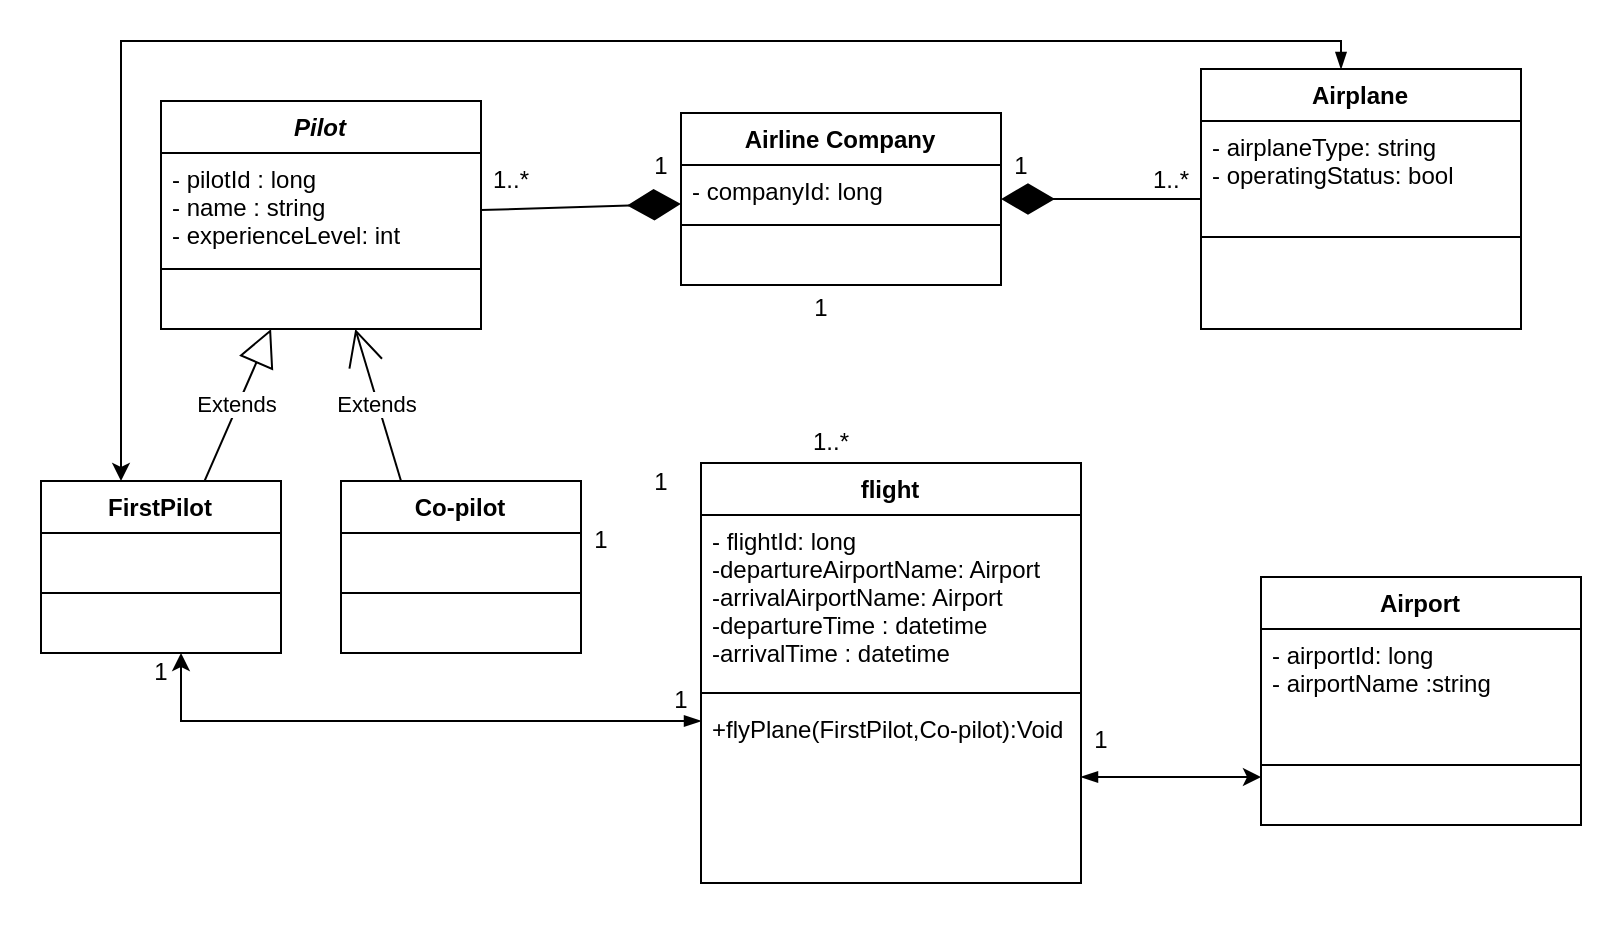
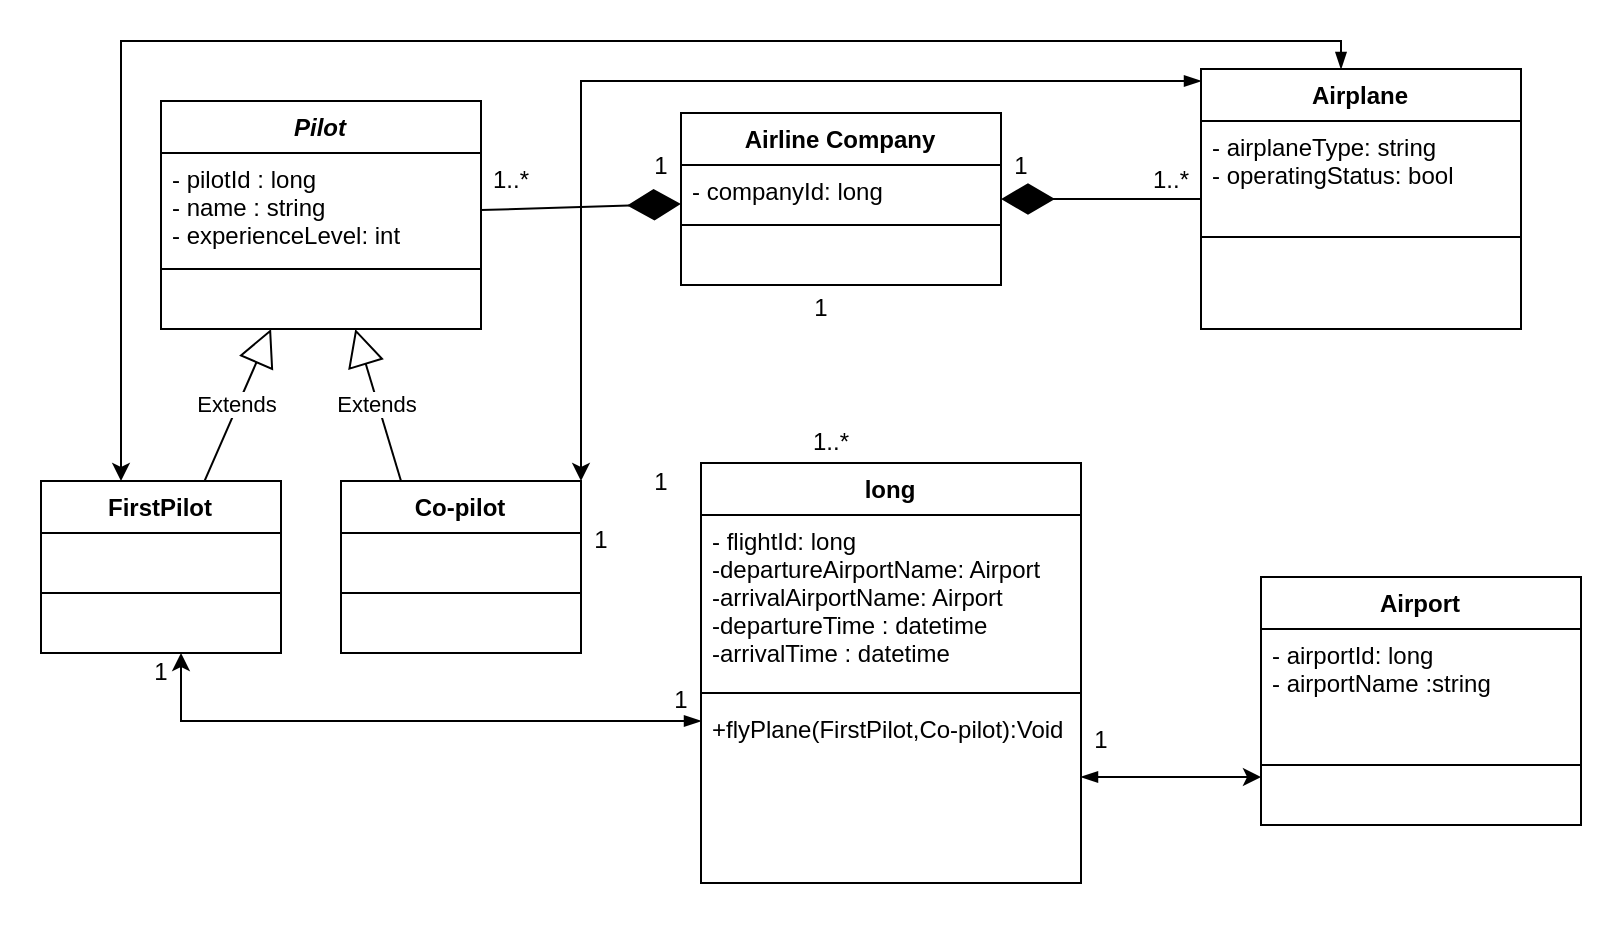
  <mxCell id="0" />
  <mxCell id="1" parent="0" />
- <mxCell id="2" value="flight" style="swimlane;fontStyle=1;align=center;verticalAlign=top;childLayout=stackLayout;horizontal=1;startSize=26;horizontalStack=0;resizeParent=1;resizeParentMax=0;resizeLast=0;collapsible=1;marginBottom=0;" vertex="1" parent="1"><mxGeometry x="350" y="231" width="190" height="210" as="geometry" /></mxCell>
+ <mxCell id="2" value="long" style="swimlane;fontStyle=1;align=center;verticalAlign=top;childLayout=stackLayout;horizontal=1;startSize=26;horizontalStack=0;resizeParent=1;resizeParentMax=0;resizeLast=0;collapsible=1;marginBottom=0;" vertex="1" parent="1"><mxGeometry x="350" y="231" width="190" height="210" as="geometry" /></mxCell>
  <mxCell id="3" value="- flightId: long&#10;-departureAirportName: Airport&#10;-arrivalAirportName: Airport&#10;-departureTime : datetime&#10;-arrivalTime : datetime&#10;" style="text;strokeColor=none;fillColor=none;align=left;verticalAlign=top;spacingLeft=4;spacingRight=4;overflow=hidden;rotatable=0;points=[[0,0.5],[1,0.5]];portConstraint=eastwest;" vertex="1" parent="2"><mxGeometry y="26" width="190" height="84" as="geometry" /></mxCell>
  <mxCell id="4" value="" style="line;strokeWidth=1;fillColor=none;align=left;verticalAlign=middle;spacingTop=-1;spacingLeft=3;spacingRight=3;rotatable=0;labelPosition=right;points=[];portConstraint=eastwest;" vertex="1" parent="2"><mxGeometry y="110" width="190" height="10" as="geometry" /></mxCell>
  <mxCell id="5" value="+flyPlane(FirstPilot,Co-pilot):Void" style="text;strokeColor=none;fillColor=none;align=left;verticalAlign=top;spacingLeft=4;spacingRight=4;overflow=hidden;rotatable=0;points=[[0,0.5],[1,0.5]];portConstraint=eastwest;" vertex="1" parent="2"><mxGeometry y="120" width="190" height="90" as="geometry" /></mxCell>
  <mxCell id="6" value="Airline Company" style="swimlane;fontStyle=1;align=center;verticalAlign=top;childLayout=stackLayout;horizontal=1;startSize=26;horizontalStack=0;resizeParent=1;resizeParentMax=0;resizeLast=0;collapsible=1;marginBottom=0;" vertex="1" parent="1"><mxGeometry x="340" y="56" width="160" height="86" as="geometry" /></mxCell>
  <mxCell id="7" value="- companyId: long" style="text;strokeColor=none;fillColor=none;align=left;verticalAlign=top;spacingLeft=4;spacingRight=4;overflow=hidden;rotatable=0;points=[[0,0.5],[1,0.5]];portConstraint=eastwest;" vertex="1" parent="6"><mxGeometry y="26" width="160" height="26" as="geometry" /></mxCell>
  <mxCell id="8" value="" style="line;strokeWidth=1;fillColor=none;align=left;verticalAlign=middle;spacingTop=-1;spacingLeft=3;spacingRight=3;rotatable=0;labelPosition=right;points=[];portConstraint=eastwest;" vertex="1" parent="6"><mxGeometry y="52" width="160" height="8" as="geometry" /></mxCell>
  <mxCell id="9" value=" " style="text;strokeColor=none;fillColor=none;align=left;verticalAlign=top;spacingLeft=4;spacingRight=4;overflow=hidden;rotatable=0;points=[[0,0.5],[1,0.5]];portConstraint=eastwest;" vertex="1" parent="6"><mxGeometry y="60" width="160" height="26" as="geometry" /></mxCell>
  <mxCell id="10" value="" style="endArrow=diamondThin;endFill=1;endSize=24;html=1;rounded=0;startArrow=none;" edge="1" parent="1" source="12" target="6"><mxGeometry width="160" relative="1" as="geometry"><mxPoint x="220" y="123" as="sourcePoint" /><mxPoint x="290" y="130" as="targetPoint" /></mxGeometry></mxCell>
  <mxCell id="11" value="" style="endArrow=diamondThin;endFill=1;endSize=24;html=1;rounded=0;" edge="1" parent="1" source="16" target="6"><mxGeometry width="160" relative="1" as="geometry"><mxPoint x="550" y="122.5" as="sourcePoint" /><mxPoint x="670" y="122.5" as="targetPoint" /><Array as="points" /></mxGeometry></mxCell>
  <mxCell id="12" value="Pilot" style="swimlane;fontStyle=3;align=center;verticalAlign=top;childLayout=stackLayout;horizontal=1;startSize=26;horizontalStack=0;resizeParent=1;resizeParentMax=0;resizeLast=0;collapsible=1;marginBottom=0;" vertex="1" parent="1"><mxGeometry x="80" y="50" width="160" height="114" as="geometry" /></mxCell>
  <mxCell id="13" value="- pilotId : long&#10;- name : string&#10;- experienceLevel: int" style="text;strokeColor=none;fillColor=none;align=left;verticalAlign=top;spacingLeft=4;spacingRight=4;overflow=hidden;rotatable=0;points=[[0,0.5],[1,0.5]];portConstraint=eastwest;" vertex="1" parent="12"><mxGeometry y="26" width="160" height="54" as="geometry" /></mxCell>
  <mxCell id="14" value="" style="line;strokeWidth=1;fillColor=none;align=left;verticalAlign=middle;spacingTop=-1;spacingLeft=3;spacingRight=3;rotatable=0;labelPosition=right;points=[];portConstraint=eastwest;" vertex="1" parent="12"><mxGeometry y="80" width="160" height="8" as="geometry" /></mxCell>
  <mxCell id="15" value=" " style="text;strokeColor=none;fillColor=none;align=left;verticalAlign=top;spacingLeft=4;spacingRight=4;overflow=hidden;rotatable=0;points=[[0,0.5],[1,0.5]];portConstraint=eastwest;" vertex="1" parent="12"><mxGeometry y="88" width="160" height="26" as="geometry" /></mxCell>
  <mxCell id="16" value="Airplane" style="swimlane;fontStyle=1;align=center;verticalAlign=top;childLayout=stackLayout;horizontal=1;startSize=26;horizontalStack=0;resizeParent=1;resizeParentMax=0;resizeLast=0;collapsible=1;marginBottom=0;" vertex="1" parent="1"><mxGeometry x="600" y="34" width="160" height="130" as="geometry" /></mxCell>
  <mxCell id="17" value="- airplaneType: string&#10;- operatingStatus: bool" style="text;strokeColor=none;fillColor=none;align=left;verticalAlign=top;spacingLeft=4;spacingRight=4;overflow=hidden;rotatable=0;points=[[0,0.5],[1,0.5]];portConstraint=eastwest;" vertex="1" parent="16"><mxGeometry y="26" width="160" height="54" as="geometry" /></mxCell>
  <mxCell id="18" value="" style="line;strokeWidth=1;fillColor=none;align=left;verticalAlign=middle;spacingTop=-1;spacingLeft=3;spacingRight=3;rotatable=0;labelPosition=right;points=[];portConstraint=eastwest;" vertex="1" parent="16"><mxGeometry y="80" width="160" height="8" as="geometry" /></mxCell>
  <mxCell id="19" value=" " style="text;strokeColor=none;fillColor=none;align=left;verticalAlign=top;spacingLeft=4;spacingRight=4;overflow=hidden;rotatable=0;points=[[0,0.5],[1,0.5]];portConstraint=eastwest;" vertex="1" parent="16"><mxGeometry y="88" width="160" height="42" as="geometry" /></mxCell>
  <mxCell id="20" style="edgeStyle=orthogonalEdgeStyle;rounded=0;orthogonalLoop=1;jettySize=auto;html=1;startArrow=classic;startFill=1;endArrow=blockThin;endFill=1;" edge="1" parent="1" source="21" target="16"><mxGeometry relative="1" as="geometry"><Array as="points"><mxPoint x="60" y="20" /><mxPoint x="670" y="20" /></Array></mxGeometry></mxCell>
  <mxCell id="21" value="FirstPilot" style="swimlane;fontStyle=1;align=center;verticalAlign=top;childLayout=stackLayout;horizontal=1;startSize=26;horizontalStack=0;resizeParent=1;resizeParentMax=0;resizeLast=0;collapsible=1;marginBottom=0;" vertex="1" parent="1"><mxGeometry x="20" y="240" width="120" height="86" as="geometry" /></mxCell>
  <mxCell id="22" value=" " style="text;strokeColor=none;fillColor=none;align=left;verticalAlign=top;spacingLeft=4;spacingRight=4;overflow=hidden;rotatable=0;points=[[0,0.5],[1,0.5]];portConstraint=eastwest;" vertex="1" parent="21"><mxGeometry y="26" width="120" height="26" as="geometry" /></mxCell>
  <mxCell id="23" value="" style="line;strokeWidth=1;fillColor=none;align=left;verticalAlign=middle;spacingTop=-1;spacingLeft=3;spacingRight=3;rotatable=0;labelPosition=right;points=[];portConstraint=eastwest;" vertex="1" parent="21"><mxGeometry y="52" width="120" height="8" as="geometry" /></mxCell>
  <mxCell id="24" value=" " style="text;strokeColor=none;fillColor=none;align=left;verticalAlign=top;spacingLeft=4;spacingRight=4;overflow=hidden;rotatable=0;points=[[0,0.5],[1,0.5]];portConstraint=eastwest;" vertex="1" parent="21"><mxGeometry y="60" width="120" height="26" as="geometry" /></mxCell>
+ <mxCell id="25" style="edgeStyle=orthogonalEdgeStyle;rounded=0;orthogonalLoop=1;jettySize=auto;html=1;startArrow=classic;startFill=1;endArrow=blockThin;endFill=1;" edge="1" parent="1" source="26" target="16"><mxGeometry relative="1" as="geometry"><Array as="points"><mxPoint x="290" y="40" /><mxPoint x="650" y="40" /></Array></mxGeometry></mxCell>
  <mxCell id="26" value="Co-pilot" style="swimlane;fontStyle=1;align=center;verticalAlign=top;childLayout=stackLayout;horizontal=1;startSize=26;horizontalStack=0;resizeParent=1;resizeParentMax=0;resizeLast=0;collapsible=1;marginBottom=0;" vertex="1" parent="1"><mxGeometry x="170" y="240" width="120" height="86" as="geometry" /></mxCell>
  <mxCell id="27" value=" " style="text;strokeColor=none;fillColor=none;align=left;verticalAlign=top;spacingLeft=4;spacingRight=4;overflow=hidden;rotatable=0;points=[[0,0.5],[1,0.5]];portConstraint=eastwest;" vertex="1" parent="26"><mxGeometry y="26" width="120" height="26" as="geometry" /></mxCell>
  <mxCell id="28" value="" style="line;strokeWidth=1;fillColor=none;align=left;verticalAlign=middle;spacingTop=-1;spacingLeft=3;spacingRight=3;rotatable=0;labelPosition=right;points=[];portConstraint=eastwest;" vertex="1" parent="26"><mxGeometry y="52" width="120" height="8" as="geometry" /></mxCell>
  <mxCell id="29" value=" " style="text;strokeColor=none;fillColor=none;align=left;verticalAlign=top;spacingLeft=4;spacingRight=4;overflow=hidden;rotatable=0;points=[[0,0.5],[1,0.5]];portConstraint=eastwest;" vertex="1" parent="26"><mxGeometry y="60" width="120" height="26" as="geometry" /></mxCell>
  <mxCell id="30" value="Extends" style="endArrow=block;endSize=16;endFill=0;html=1;rounded=0;exitX=0.682;exitY=-0.002;exitDx=0;exitDy=0;exitPerimeter=0;" edge="1" parent="1" source="21" target="12"><mxGeometry width="160" relative="1" as="geometry"><mxPoint x="190" y="200" as="sourcePoint" /><mxPoint x="100" y="160" as="targetPoint" /></mxGeometry></mxCell>
- <mxCell id="31" value="Extends" style="endArrow=open;endSize=16;endFill=0;html=1;rounded=0;exitX=0.25;exitY=0;exitDx=0;exitDy=0;" edge="1" parent="1" source="26" target="12"><mxGeometry width="160" relative="1" as="geometry"><mxPoint x="190" y="200" as="sourcePoint" /><mxPoint x="200" y="170" as="targetPoint" /></mxGeometry></mxCell>
+ <mxCell id="31" value="Extends" style="endArrow=block;endSize=16;endFill=0;html=1;rounded=0;exitX=0.25;exitY=0;exitDx=0;exitDy=0;" edge="1" parent="1" source="26" target="12"><mxGeometry width="160" relative="1" as="geometry"><mxPoint x="190" y="200" as="sourcePoint" /><mxPoint x="200" y="170" as="targetPoint" /></mxGeometry></mxCell>
  <mxCell id="32" value="1" style="text;html=1;align=center;verticalAlign=middle;resizable=0;points=[];autosize=1;strokeColor=none;fillColor=none;" vertex="1" parent="1"><mxGeometry x="320" y="73" width="20" height="20" as="geometry" /></mxCell>
  <mxCell id="33" value="1" style="text;html=1;align=center;verticalAlign=middle;resizable=0;points=[];autosize=1;strokeColor=none;fillColor=none;" vertex="1" parent="1"><mxGeometry x="500" y="73" width="20" height="20" as="geometry" /></mxCell>
  <mxCell id="34" value="1" style="text;html=1;align=center;verticalAlign=middle;resizable=0;points=[];autosize=1;strokeColor=none;fillColor=none;" vertex="1" parent="1"><mxGeometry x="400" y="144" width="20" height="20" as="geometry" /></mxCell>
  <mxCell id="35" value="1..*" style="text;html=1;align=center;verticalAlign=middle;resizable=0;points=[];autosize=1;strokeColor=none;fillColor=none;" vertex="1" parent="1"><mxGeometry x="240" y="80" width="30" height="20" as="geometry" /></mxCell>
  <mxCell id="36" value="1..*" style="text;html=1;align=center;verticalAlign=middle;resizable=0;points=[];autosize=1;strokeColor=none;fillColor=none;" vertex="1" parent="1"><mxGeometry x="400" y="211" width="30" height="20" as="geometry" /></mxCell>
  <mxCell id="37" value="1..*" style="text;html=1;align=center;verticalAlign=middle;resizable=0;points=[];autosize=1;strokeColor=none;fillColor=none;" vertex="1" parent="1"><mxGeometry x="570" y="80" width="30" height="20" as="geometry" /></mxCell>
  <mxCell id="38" value="" style="edgeStyle=orthogonalEdgeStyle;rounded=0;orthogonalLoop=1;jettySize=auto;html=1;startArrow=classic;startFill=1;endArrow=blockThin;endFill=1;" edge="1" parent="1" source="39" target="5"><mxGeometry relative="1" as="geometry"><Array as="points"><mxPoint x="590" y="388" /><mxPoint x="590" y="388" /></Array></mxGeometry></mxCell>
  <mxCell id="39" value="Airport" style="swimlane;fontStyle=1;align=center;verticalAlign=top;childLayout=stackLayout;horizontal=1;startSize=26;horizontalStack=0;resizeParent=1;resizeParentMax=0;resizeLast=0;collapsible=1;marginBottom=0;" vertex="1" parent="1"><mxGeometry x="630" y="288" width="160" height="124" as="geometry" /></mxCell>
  <mxCell id="40" value="- airportId: long&#10;- airportName :string" style="text;strokeColor=none;fillColor=none;align=left;verticalAlign=top;spacingLeft=4;spacingRight=4;overflow=hidden;rotatable=0;points=[[0,0.5],[1,0.5]];portConstraint=eastwest;" vertex="1" parent="39"><mxGeometry y="26" width="160" height="64" as="geometry" /></mxCell>
  <mxCell id="41" value="" style="line;strokeWidth=1;fillColor=none;align=left;verticalAlign=middle;spacingTop=-1;spacingLeft=3;spacingRight=3;rotatable=0;labelPosition=right;points=[];portConstraint=eastwest;" vertex="1" parent="39"><mxGeometry y="90" width="160" height="8" as="geometry" /></mxCell>
  <mxCell id="42" value=" " style="text;strokeColor=none;fillColor=none;align=left;verticalAlign=top;spacingLeft=4;spacingRight=4;overflow=hidden;rotatable=0;points=[[0,0.5],[1,0.5]];portConstraint=eastwest;" vertex="1" parent="39"><mxGeometry y="98" width="160" height="26" as="geometry" /></mxCell>
  <mxCell id="43" value="" style="edgeStyle=orthogonalEdgeStyle;rounded=0;orthogonalLoop=1;jettySize=auto;html=1;endArrow=blockThin;endFill=1;startArrow=classic;startFill=1;" edge="1" parent="1" source="21" target="2"><mxGeometry relative="1" as="geometry"><mxPoint x="250" y="360" as="sourcePoint" /><mxPoint x="300" y="390" as="targetPoint" /><Array as="points"><mxPoint x="90" y="360" /><mxPoint x="420" y="360" /></Array></mxGeometry></mxCell>
  <mxCell id="44" value="1" style="text;html=1;align=center;verticalAlign=middle;resizable=0;points=[];autosize=1;strokeColor=none;fillColor=none;" vertex="1" parent="1"><mxGeometry x="320" y="231" width="20" height="20" as="geometry" /></mxCell>
  <mxCell id="45" value="1" style="text;html=1;align=center;verticalAlign=middle;resizable=0;points=[];autosize=1;strokeColor=none;fillColor=none;" vertex="1" parent="1"><mxGeometry x="290" y="260" width="20" height="20" as="geometry" /></mxCell>
  <mxCell id="46" value="1" style="text;html=1;align=center;verticalAlign=middle;resizable=0;points=[];autosize=1;strokeColor=none;fillColor=none;" vertex="1" parent="1"><mxGeometry x="330" y="340" width="20" height="20" as="geometry" /></mxCell>
  <mxCell id="47" value="1" style="text;html=1;align=center;verticalAlign=middle;resizable=0;points=[];autosize=1;strokeColor=none;fillColor=none;" vertex="1" parent="1"><mxGeometry x="70" y="326" width="20" height="20" as="geometry" /></mxCell>
  <mxCell id="48" value="1" style="text;html=1;align=center;verticalAlign=middle;resizable=0;points=[];autosize=1;strokeColor=none;fillColor=none;" vertex="1" parent="1"><mxGeometry x="540" y="360" width="20" height="20" as="geometry" /></mxCell>
